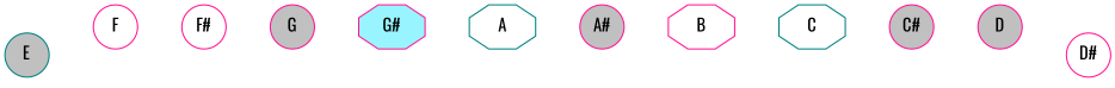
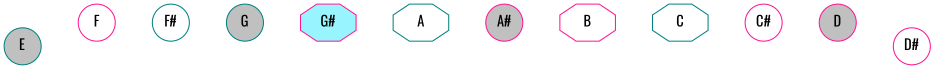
  graph {
    fontname=Oswald
    mindist=.1
    rankdir=LR
    node [color=deeppink fillcolor=white fontname=Oswald margin=0 shape=circle style=filled]
    edge [fontname=Oswald style=invis]
    E [color=teal fillcolor=gray]
    F
-   "F#"
-   G [fillcolor=gray]
+   "F#" [color=teal]
+   G [color=teal fillcolor=gray]
    "G#" [fillcolor=cadetblue1 shape=octagon]
    A [color=teal shape=octagon]
    "A#" [fillcolor=gray]
    B [shape=octagon]
    C [color=teal shape=octagon]
-   "C#" [fillcolor=gray]
+   "C#"
    D [fillcolor=gray]
    "D#"
    subgraph sub_1 {
      E
      F
      "F#"
      G
      "G#"
      A
      "A#"
      B
      C
      "C#"
      D
      "D#"
    }
    E -- F
    F -- "F#"
    "F#" -- G
    G -- "G#"
    "G#" -- A
    A -- "A#"
    "A#" -- B
    B -- C
    C -- "C#"
    "C#" -- D
    D -- "D#"
    "D#" -- E
  }
